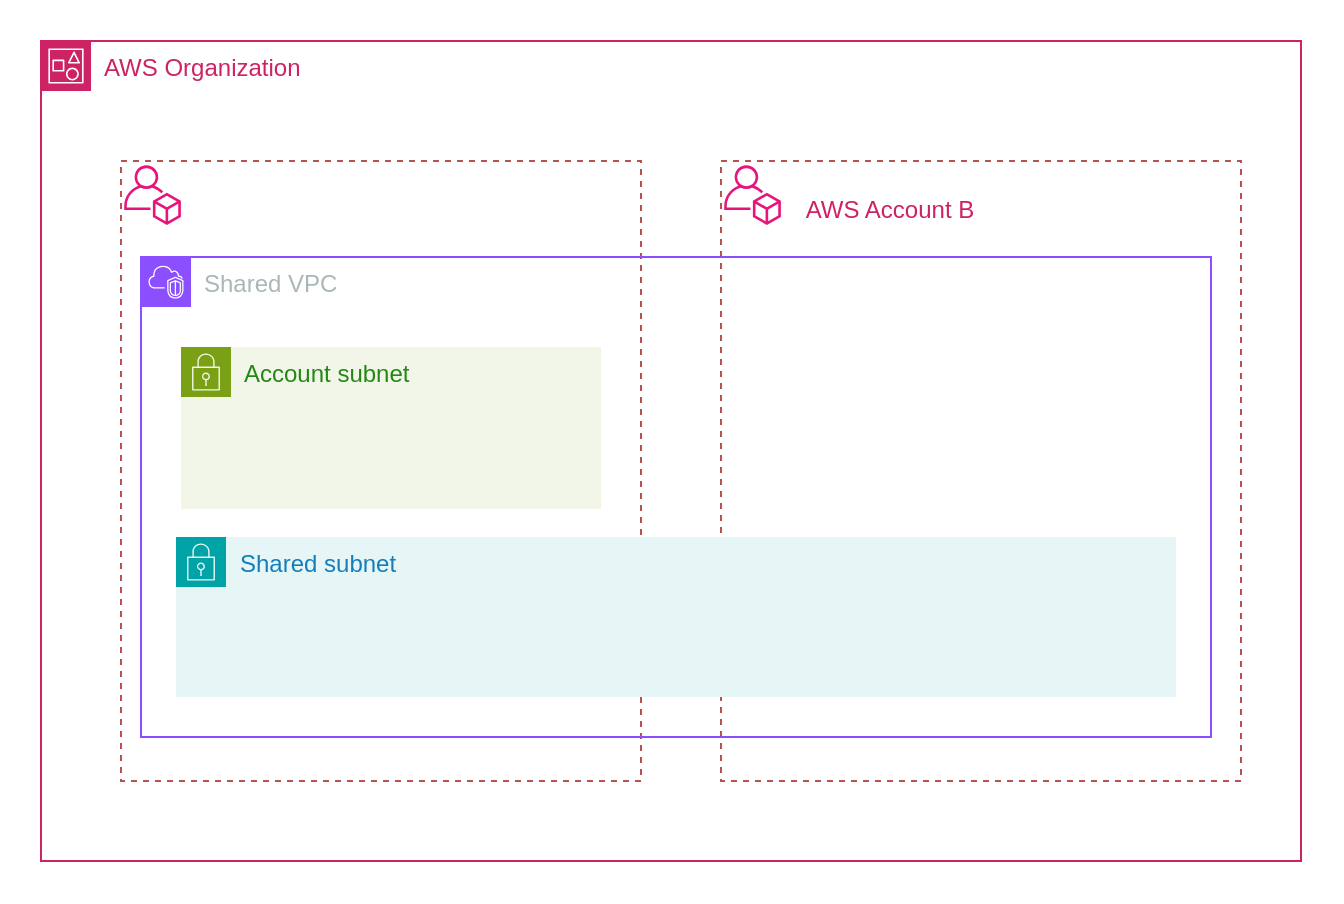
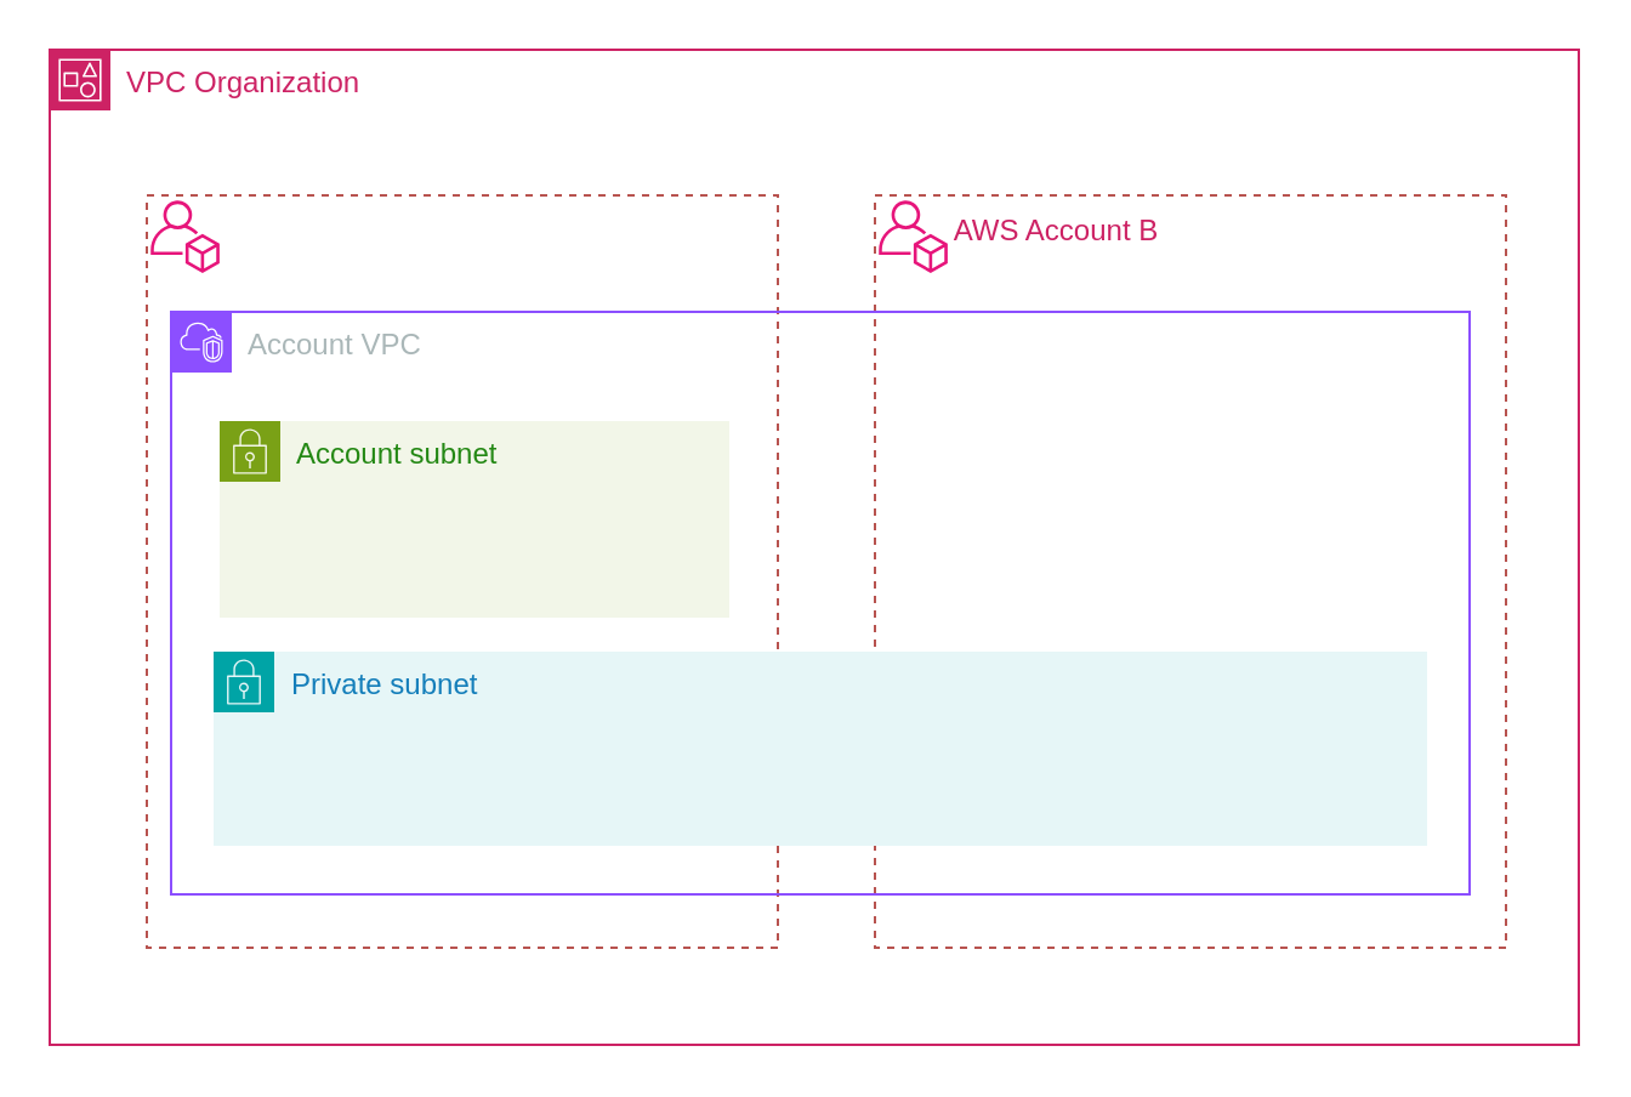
  <mxCell id="0" />
  <mxCell id="1" parent="0" />
  <mxCell id="2" value="" style="whiteSpace=wrap;html=1;dashed=1;fillColor=none;strokeColor=#b85450;" vertex="1" parent="1"><mxGeometry x="60" y="80" width="260" height="310" as="geometry" /></mxCell>
- <mxCell id="3" value="AWS Organization" style="points=[[0,0],[0.25,0],[0.5,0],[0.75,0],[1,0],[1,0.25],[1,0.5],[1,0.75],[1,1],[0.75,1],[0.5,1],[0.25,1],[0,1],[0,0.75],[0,0.5],[0,0.25]];outlineConnect=0;gradientColor=none;html=1;whiteSpace=wrap;fontSize=12;fontStyle=0;container=1;pointerEvents=0;collapsible=0;recursiveResize=0;shape=mxgraph.aws4.group;grIcon=mxgraph.aws4.group_account;strokeColor=#CD2264;fillColor=none;verticalAlign=top;align=left;spacingLeft=30;fontColor=#CD2264;dashed=0;" vertex="1" parent="1"><mxGeometry x="20" y="20" width="630" height="410" as="geometry" /></mxCell>
+ <mxCell id="3" value="VPC Organization" style="points=[[0,0],[0.25,0],[0.5,0],[0.75,0],[1,0],[1,0.25],[1,0.5],[1,0.75],[1,1],[0.75,1],[0.5,1],[0.25,1],[0,1],[0,0.75],[0,0.5],[0,0.25]];outlineConnect=0;gradientColor=none;html=1;whiteSpace=wrap;fontSize=12;fontStyle=0;container=1;pointerEvents=0;collapsible=0;recursiveResize=0;shape=mxgraph.aws4.group;grIcon=mxgraph.aws4.group_account;strokeColor=#CD2264;fillColor=none;verticalAlign=top;align=left;spacingLeft=30;fontColor=#CD2264;dashed=0;" vertex="1" parent="1"><mxGeometry x="20" y="20" width="630" height="410" as="geometry" /></mxCell>
  <mxCell id="4" value="" style="whiteSpace=wrap;html=1;dashed=1;fillColor=none;strokeColor=#b85450;" vertex="1" parent="3"><mxGeometry x="340" y="60" width="260" height="310" as="geometry" /></mxCell>
- <mxCell id="5" value="&lt;span style=&quot;color: rgb(205, 34, 100); text-align: left;&quot;&gt;AWS Account B&lt;/span&gt;" style="text;strokeColor=none;align=center;fillColor=none;html=1;verticalAlign=middle;whiteSpace=wrap;rounded=0;" vertex="1" parent="3"><mxGeometry x="380" y="70" width="90" height="30" as="geometry" /></mxCell>
- <mxCell id="6" value="Shared VPC" style="points=[[0,0],[0.25,0],[0.5,0],[0.75,0],[1,0],[1,0.25],[1,0.5],[1,0.75],[1,1],[0.75,1],[0.5,1],[0.25,1],[0,1],[0,0.75],[0,0.5],[0,0.25]];outlineConnect=0;gradientColor=none;html=1;whiteSpace=wrap;fontSize=12;fontStyle=0;container=1;pointerEvents=0;collapsible=0;recursiveResize=0;shape=mxgraph.aws4.group;grIcon=mxgraph.aws4.group_vpc2;strokeColor=#8C4FFF;fillColor=none;verticalAlign=top;align=left;spacingLeft=30;fontColor=#AAB7B8;dashed=0;" vertex="1" parent="3"><mxGeometry x="50" y="108" width="535" height="240" as="geometry" /></mxCell>
- <mxCell id="7" value="Shared subnet" style="points=[[0,0],[0.25,0],[0.5,0],[0.75,0],[1,0],[1,0.25],[1,0.5],[1,0.75],[1,1],[0.75,1],[0.5,1],[0.25,1],[0,1],[0,0.75],[0,0.5],[0,0.25]];outlineConnect=0;gradientColor=none;html=1;whiteSpace=wrap;fontSize=12;fontStyle=0;container=1;pointerEvents=0;collapsible=0;recursiveResize=0;shape=mxgraph.aws4.group;grIcon=mxgraph.aws4.group_security_group;grStroke=0;strokeColor=#00A4A6;fillColor=#E6F6F7;verticalAlign=top;align=left;spacingLeft=30;fontColor=#147EBA;dashed=0;" vertex="1" parent="6"><mxGeometry x="17.5" y="140" width="500" height="80" as="geometry" /></mxCell>
+ <mxCell id="5" value="&lt;span style=&quot;color: rgb(205, 34, 100); text-align: left;&quot;&gt;AWS Account B&lt;/span&gt;" style="text;strokeColor=none;align=center;fillColor=none;html=1;verticalAlign=middle;whiteSpace=wrap;rounded=0;" vertex="1" parent="3"><mxGeometry x="370" y="60" width="90" height="30" as="geometry" /></mxCell>
+ <mxCell id="6" value="Account VPC" style="points=[[0,0],[0.25,0],[0.5,0],[0.75,0],[1,0],[1,0.25],[1,0.5],[1,0.75],[1,1],[0.75,1],[0.5,1],[0.25,1],[0,1],[0,0.75],[0,0.5],[0,0.25]];outlineConnect=0;gradientColor=none;html=1;whiteSpace=wrap;fontSize=12;fontStyle=0;container=1;pointerEvents=0;collapsible=0;recursiveResize=0;shape=mxgraph.aws4.group;grIcon=mxgraph.aws4.group_vpc2;strokeColor=#8C4FFF;fillColor=none;verticalAlign=top;align=left;spacingLeft=30;fontColor=#AAB7B8;dashed=0;" vertex="1" parent="3"><mxGeometry x="50" y="108" width="535" height="240" as="geometry" /></mxCell>
+ <mxCell id="7" value="Private subnet" style="points=[[0,0],[0.25,0],[0.5,0],[0.75,0],[1,0],[1,0.25],[1,0.5],[1,0.75],[1,1],[0.75,1],[0.5,1],[0.25,1],[0,1],[0,0.75],[0,0.5],[0,0.25]];outlineConnect=0;gradientColor=none;html=1;whiteSpace=wrap;fontSize=12;fontStyle=0;container=1;pointerEvents=0;collapsible=0;recursiveResize=0;shape=mxgraph.aws4.group;grIcon=mxgraph.aws4.group_security_group;grStroke=0;strokeColor=#00A4A6;fillColor=#E6F6F7;verticalAlign=top;align=left;spacingLeft=30;fontColor=#147EBA;dashed=0;" vertex="1" parent="6"><mxGeometry x="17.5" y="140" width="500" height="80" as="geometry" /></mxCell>
  <mxCell id="8" value="Account subnet" style="points=[[0,0],[0.25,0],[0.5,0],[0.75,0],[1,0],[1,0.25],[1,0.5],[1,0.75],[1,1],[0.75,1],[0.5,1],[0.25,1],[0,1],[0,0.75],[0,0.5],[0,0.25]];outlineConnect=0;gradientColor=none;html=1;whiteSpace=wrap;fontSize=12;fontStyle=0;container=1;pointerEvents=0;collapsible=0;recursiveResize=0;shape=mxgraph.aws4.group;grIcon=mxgraph.aws4.group_security_group;grStroke=0;strokeColor=#7AA116;fillColor=#F2F6E8;verticalAlign=top;align=left;spacingLeft=30;fontColor=#248814;dashed=0;" vertex="1" parent="6"><mxGeometry x="20" y="45" width="210" height="81" as="geometry" /></mxCell>
  <mxCell id="9" value="" style="sketch=0;outlineConnect=0;fontColor=#232F3E;gradientColor=none;fillColor=#E7157B;strokeColor=none;dashed=0;verticalLabelPosition=bottom;verticalAlign=top;align=center;html=1;fontSize=12;fontStyle=0;aspect=fixed;pointerEvents=1;shape=mxgraph.aws4.organizations_account;" vertex="1" parent="3"><mxGeometry x="341.54" y="62" width="28.46" height="30" as="geometry" /></mxCell>
  <mxCell id="10" value="" style="sketch=0;outlineConnect=0;fontColor=#232F3E;gradientColor=none;fillColor=#E7157B;strokeColor=none;dashed=0;verticalLabelPosition=bottom;verticalAlign=top;align=center;html=1;fontSize=12;fontStyle=0;aspect=fixed;pointerEvents=1;shape=mxgraph.aws4.organizations_account;" vertex="1" parent="1"><mxGeometry x="61.54" y="82" width="28.46" height="30" as="geometry" /></mxCell>
